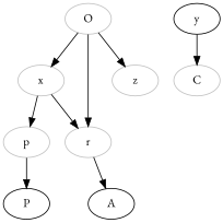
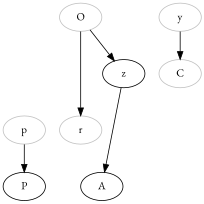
  digraph {
    fontname="EB Garamond"
    node [color=grey fontname="EB Garamond"]
    edge [fontname="EB Garamond"]
    O
-   x
-   z
+   z [color=black]
    r
-   y [color=black]
+   y
    C
    p
    A [color=""]
    P [color=""]
-   O -> x
    O -> z
    O -> r
-   x -> r
-   x -> p
-   r -> A
+   z -> A
    y -> C
    p -> P
  }
